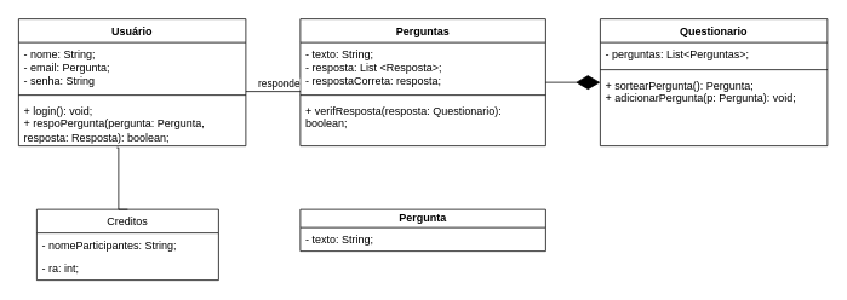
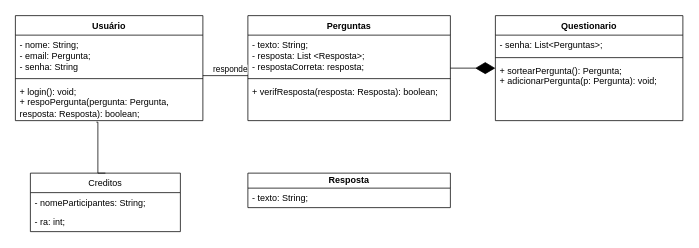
  <mxCell id="0" />
  <mxCell id="1" parent="0" />
  <mxCell id="2" value="&lt;font style=&quot;vertical-align: inherit;&quot;&gt;&lt;font style=&quot;vertical-align: inherit;&quot;&gt;Usuário&lt;/font&gt;&lt;/font&gt;" style="swimlane;fontStyle=1;align=center;verticalAlign=top;childLayout=stackLayout;horizontal=1;startSize=26;horizontalStack=0;resizeParent=1;resizeParentMax=0;resizeLast=0;collapsible=1;marginBottom=0;whiteSpace=wrap;html=1;" vertex="1" parent="1"><mxGeometry x="20" y="20" width="250" height="140" as="geometry" /></mxCell>
  <mxCell id="3" value="&lt;font style=&quot;vertical-align: inherit;&quot;&gt;&lt;font style=&quot;vertical-align: inherit;&quot;&gt;- nome: String;&lt;br&gt;- email: Pergunta;&lt;/font&gt;&lt;/font&gt;&lt;div&gt;&lt;font style=&quot;vertical-align: inherit;&quot;&gt;&lt;font style=&quot;vertical-align: inherit;&quot;&gt;&lt;font style=&quot;vertical-align: inherit;&quot;&gt;&lt;font style=&quot;vertical-align: inherit;&quot;&gt;- senha: String&lt;/font&gt;&lt;/font&gt;&lt;/font&gt;&lt;/font&gt;&lt;/div&gt;" style="text;strokeColor=none;fillColor=none;align=left;verticalAlign=top;spacingLeft=4;spacingRight=4;overflow=hidden;rotatable=0;points=[[0,0.5],[1,0.5]];portConstraint=eastwest;whiteSpace=wrap;html=1;" vertex="1" parent="2"><mxGeometry y="26" width="250" height="54" as="geometry" /></mxCell>
  <mxCell id="4" value="" style="line;strokeWidth=1;fillColor=none;align=left;verticalAlign=middle;spacingTop=-1;spacingLeft=3;spacingRight=3;rotatable=0;labelPosition=right;points=[];portConstraint=eastwest;strokeColor=inherit;" vertex="1" parent="2"><mxGeometry y="80" width="250" height="8" as="geometry" /></mxCell>
  <mxCell id="5" value="&lt;font style=&quot;vertical-align: inherit;&quot;&gt;&lt;font style=&quot;vertical-align: inherit;&quot;&gt;+ login(): void;&lt;br&gt;+ respoPergunta(pergunta: Pergunta, resposta: Resposta): boolean;&lt;/font&gt;&lt;/font&gt;" style="text;strokeColor=none;fillColor=none;align=left;verticalAlign=top;spacingLeft=4;spacingRight=4;overflow=hidden;rotatable=0;points=[[0,0.5],[1,0.5]];portConstraint=eastwest;whiteSpace=wrap;html=1;" vertex="1" parent="2"><mxGeometry y="88" width="250" height="52" as="geometry" /></mxCell>
  <mxCell id="6" value="&lt;font style=&quot;vertical-align: inherit;&quot;&gt;&lt;font style=&quot;vertical-align: inherit;&quot;&gt;Perguntas&lt;/font&gt;&lt;/font&gt;" style="swimlane;fontStyle=1;align=center;verticalAlign=top;childLayout=stackLayout;horizontal=1;startSize=26;horizontalStack=0;resizeParent=1;resizeParentMax=0;resizeLast=0;collapsible=1;marginBottom=0;whiteSpace=wrap;html=1;" vertex="1" parent="1"><mxGeometry x="330" y="20" width="270" height="140" as="geometry" /></mxCell>
  <mxCell id="7" value="&lt;font style=&quot;vertical-align: inherit;&quot;&gt;&lt;font style=&quot;vertical-align: inherit;&quot;&gt;- texto: String;&lt;/font&gt;&lt;/font&gt;&lt;div&gt;&lt;font style=&quot;vertical-align: inherit;&quot;&gt;&lt;font style=&quot;vertical-align: inherit;&quot;&gt;&lt;font style=&quot;vertical-align: inherit;&quot;&gt;&lt;font style=&quot;vertical-align: inherit;&quot;&gt;- resposta: List &amp;lt;Resposta&amp;gt;;&lt;br&gt;- respostaCorreta: resposta;&lt;/font&gt;&lt;/font&gt;&lt;/font&gt;&lt;/font&gt;&lt;/div&gt;" style="text;strokeColor=none;fillColor=none;align=left;verticalAlign=top;spacingLeft=4;spacingRight=4;overflow=hidden;rotatable=0;points=[[0,0.5],[1,0.5]];portConstraint=eastwest;whiteSpace=wrap;html=1;" vertex="1" parent="6"><mxGeometry y="26" width="270" height="54" as="geometry" /></mxCell>
  <mxCell id="8" value="" style="line;strokeWidth=1;fillColor=none;align=left;verticalAlign=middle;spacingTop=-1;spacingLeft=3;spacingRight=3;rotatable=0;labelPosition=right;points=[];portConstraint=eastwest;strokeColor=inherit;" vertex="1" parent="6"><mxGeometry y="80" width="270" height="8" as="geometry" /></mxCell>
- <mxCell id="9" value="&lt;font style=&quot;vertical-align: inherit;&quot;&gt;&lt;font style=&quot;vertical-align: inherit;&quot;&gt;&lt;font style=&quot;vertical-align: inherit;&quot;&gt;&lt;font style=&quot;vertical-align: inherit;&quot;&gt;&lt;font style=&quot;vertical-align: inherit;&quot;&gt;&lt;font style=&quot;vertical-align: inherit;&quot;&gt;&lt;font style=&quot;vertical-align: inherit;&quot;&gt;&lt;font style=&quot;vertical-align: inherit;&quot;&gt;+ verifResposta(resposta: Questionario): boolean;&lt;/font&gt;&lt;/font&gt;&lt;/font&gt;&lt;/font&gt;&lt;/font&gt;&lt;/font&gt;&lt;/font&gt;&lt;/font&gt;" style="text;strokeColor=none;fillColor=none;align=left;verticalAlign=top;spacingLeft=4;spacingRight=4;overflow=hidden;rotatable=0;points=[[0,0.5],[1,0.5]];portConstraint=eastwest;whiteSpace=wrap;html=1;" vertex="1" parent="6"><mxGeometry y="88" width="270" height="52" as="geometry" /></mxCell>
- <mxCell id="10" value="&lt;font style=&quot;vertical-align: inherit;&quot;&gt;&lt;font style=&quot;vertical-align: inherit;&quot;&gt;&lt;font style=&quot;vertical-align: inherit;&quot;&gt;&lt;font style=&quot;vertical-align: inherit;&quot;&gt;&lt;b&gt;Pergunta&lt;/b&gt;&lt;/font&gt;&lt;/font&gt;&lt;/font&gt;&lt;/font&gt;" style="swimlane;fontStyle=0;childLayout=stackLayout;horizontal=1;startSize=20;fillColor=none;horizontalStack=0;resizeParent=1;resizeParentMax=0;resizeLast=0;collapsible=1;marginBottom=0;whiteSpace=wrap;html=1;" vertex="1" parent="1"><mxGeometry x="330" y="230" width="270" height="46" as="geometry" /></mxCell>
+ <mxCell id="9" value="&lt;font style=&quot;vertical-align: inherit;&quot;&gt;&lt;font style=&quot;vertical-align: inherit;&quot;&gt;&lt;font style=&quot;vertical-align: inherit;&quot;&gt;&lt;font style=&quot;vertical-align: inherit;&quot;&gt;&lt;font style=&quot;vertical-align: inherit;&quot;&gt;&lt;font style=&quot;vertical-align: inherit;&quot;&gt;&lt;font style=&quot;vertical-align: inherit;&quot;&gt;&lt;font style=&quot;vertical-align: inherit;&quot;&gt;+ verifResposta(resposta: Resposta): boolean;&lt;/font&gt;&lt;/font&gt;&lt;/font&gt;&lt;/font&gt;&lt;/font&gt;&lt;/font&gt;&lt;/font&gt;&lt;/font&gt;" style="text;strokeColor=none;fillColor=none;align=left;verticalAlign=top;spacingLeft=4;spacingRight=4;overflow=hidden;rotatable=0;points=[[0,0.5],[1,0.5]];portConstraint=eastwest;whiteSpace=wrap;html=1;" vertex="1" parent="6"><mxGeometry y="88" width="270" height="52" as="geometry" /></mxCell>
+ <mxCell id="10" value="&lt;font style=&quot;vertical-align: inherit;&quot;&gt;&lt;font style=&quot;vertical-align: inherit;&quot;&gt;&lt;font style=&quot;vertical-align: inherit;&quot;&gt;&lt;font style=&quot;vertical-align: inherit;&quot;&gt;&lt;b&gt;Resposta&lt;/b&gt;&lt;/font&gt;&lt;/font&gt;&lt;/font&gt;&lt;/font&gt;" style="swimlane;fontStyle=0;childLayout=stackLayout;horizontal=1;startSize=20;fillColor=none;horizontalStack=0;resizeParent=1;resizeParentMax=0;resizeLast=0;collapsible=1;marginBottom=0;whiteSpace=wrap;html=1;" vertex="1" parent="1"><mxGeometry x="330" y="230" width="270" height="46" as="geometry" /></mxCell>
  <mxCell id="11" value="&lt;font style=&quot;vertical-align: inherit;&quot;&gt;&lt;font style=&quot;vertical-align: inherit;&quot;&gt;- texto: String;&lt;/font&gt;&lt;/font&gt;" style="text;strokeColor=none;fillColor=none;align=left;verticalAlign=top;spacingLeft=4;spacingRight=4;overflow=hidden;rotatable=0;points=[[0,0.5],[1,0.5]];portConstraint=eastwest;whiteSpace=wrap;html=1;" vertex="1" parent="10"><mxGeometry y="20" width="270" height="26" as="geometry" /></mxCell>
  <mxCell id="12" value="&lt;font style=&quot;vertical-align: inherit;&quot;&gt;&lt;font style=&quot;vertical-align: inherit;&quot;&gt;Questionario&lt;/font&gt;&lt;/font&gt;" style="swimlane;fontStyle=1;align=center;verticalAlign=top;childLayout=stackLayout;horizontal=1;startSize=26;horizontalStack=0;resizeParent=1;resizeParentMax=0;resizeLast=0;collapsible=1;marginBottom=0;whiteSpace=wrap;html=1;" vertex="1" parent="1"><mxGeometry x="660" y="20" width="250" height="140" as="geometry" /></mxCell>
- <mxCell id="13" value="&lt;font style=&quot;vertical-align: inherit;&quot;&gt;&lt;font style=&quot;vertical-align: inherit;&quot;&gt;- perguntas: List&amp;lt;Perguntas&amp;gt;;&lt;/font&gt;&lt;/font&gt;" style="text;strokeColor=none;fillColor=none;align=left;verticalAlign=top;spacingLeft=4;spacingRight=4;overflow=hidden;rotatable=0;points=[[0,0.5],[1,0.5]];portConstraint=eastwest;whiteSpace=wrap;html=1;" vertex="1" parent="12"><mxGeometry y="26" width="250" height="26" as="geometry" /></mxCell>
+ <mxCell id="13" value="&lt;font style=&quot;vertical-align: inherit;&quot;&gt;&lt;font style=&quot;vertical-align: inherit;&quot;&gt;- senha: List&amp;lt;Perguntas&amp;gt;;&lt;/font&gt;&lt;/font&gt;" style="text;strokeColor=none;fillColor=none;align=left;verticalAlign=top;spacingLeft=4;spacingRight=4;overflow=hidden;rotatable=0;points=[[0,0.5],[1,0.5]];portConstraint=eastwest;whiteSpace=wrap;html=1;" vertex="1" parent="12"><mxGeometry y="26" width="250" height="26" as="geometry" /></mxCell>
  <mxCell id="14" value="" style="line;strokeWidth=1;fillColor=none;align=left;verticalAlign=middle;spacingTop=-1;spacingLeft=3;spacingRight=3;rotatable=0;labelPosition=right;points=[];portConstraint=eastwest;strokeColor=inherit;" vertex="1" parent="12"><mxGeometry y="52" width="250" height="8" as="geometry" /></mxCell>
  <mxCell id="15" value="&lt;font style=&quot;vertical-align: inherit;&quot;&gt;&lt;font style=&quot;vertical-align: inherit;&quot;&gt;+ sortearPergunta(): Pergunta;&lt;br&gt;+ adicionarPergunta(p: Pergunta): void;&lt;/font&gt;&lt;/font&gt;" style="text;strokeColor=none;fillColor=none;align=left;verticalAlign=top;spacingLeft=4;spacingRight=4;overflow=hidden;rotatable=0;points=[[0,0.5],[1,0.5]];portConstraint=eastwest;whiteSpace=wrap;html=1;" vertex="1" parent="12"><mxGeometry y="60" width="250" height="80" as="geometry" /></mxCell>
  <mxCell id="16" value="" style="endArrow=none;html=1;edgeStyle=orthogonalEdgeStyle;rounded=0;" edge="1" parent="1"><mxGeometry relative="1" as="geometry"><mxPoint x="270" y="100" as="sourcePoint" /><mxPoint x="330" y="100" as="targetPoint" /></mxGeometry></mxCell>
  <mxCell id="17" value="&lt;font style=&quot;vertical-align: inherit;&quot;&gt;&lt;font style=&quot;vertical-align: inherit;&quot;&gt;responde&lt;/font&gt;&lt;/font&gt;" style="edgeLabel;resizable=0;html=1;align=right;verticalAlign=bottom;" connectable="0" vertex="1" parent="16"><mxGeometry x="1" relative="1" as="geometry" /></mxCell>
  <mxCell id="18" value="" style="endArrow=diamondThin;endFill=1;endSize=24;html=1;rounded=0;" edge="1" parent="1"><mxGeometry width="160" relative="1" as="geometry"><mxPoint x="600" y="90" as="sourcePoint" /><mxPoint x="660" y="90" as="targetPoint" /></mxGeometry></mxCell>
  <mxCell id="19" value="Creditos" style="swimlane;fontStyle=0;childLayout=stackLayout;horizontal=1;startSize=26;fillColor=none;horizontalStack=0;resizeParent=1;resizeParentMax=0;resizeLast=0;collapsible=1;marginBottom=0;whiteSpace=wrap;html=1;" vertex="1" parent="1"><mxGeometry x="40" y="230" width="200" height="78" as="geometry" /></mxCell>
  <mxCell id="20" value="- nomeParticipantes: String;" style="text;strokeColor=none;fillColor=none;align=left;verticalAlign=top;spacingLeft=4;spacingRight=4;overflow=hidden;rotatable=0;points=[[0,0.5],[1,0.5]];portConstraint=eastwest;whiteSpace=wrap;html=1;" vertex="1" parent="19"><mxGeometry y="26" width="200" height="26" as="geometry" /></mxCell>
  <mxCell id="21" value="- ra: int;" style="text;strokeColor=none;fillColor=none;align=left;verticalAlign=top;spacingLeft=4;spacingRight=4;overflow=hidden;rotatable=0;points=[[0,0.5],[1,0.5]];portConstraint=eastwest;whiteSpace=wrap;html=1;" vertex="1" parent="19"><mxGeometry y="52" width="200" height="26" as="geometry" /></mxCell>
  <mxCell id="22" value="" style="endArrow=none;html=1;edgeStyle=orthogonalEdgeStyle;rounded=0;entryX=0.5;entryY=0;entryDx=0;entryDy=0;" edge="1" parent="1" target="19"><mxGeometry relative="1" as="geometry"><mxPoint x="128" y="162" as="sourcePoint" /><mxPoint x="210" y="190" as="targetPoint" /><Array as="points"><mxPoint x="130" y="162" /><mxPoint x="130" y="230" /></Array></mxGeometry></mxCell>
